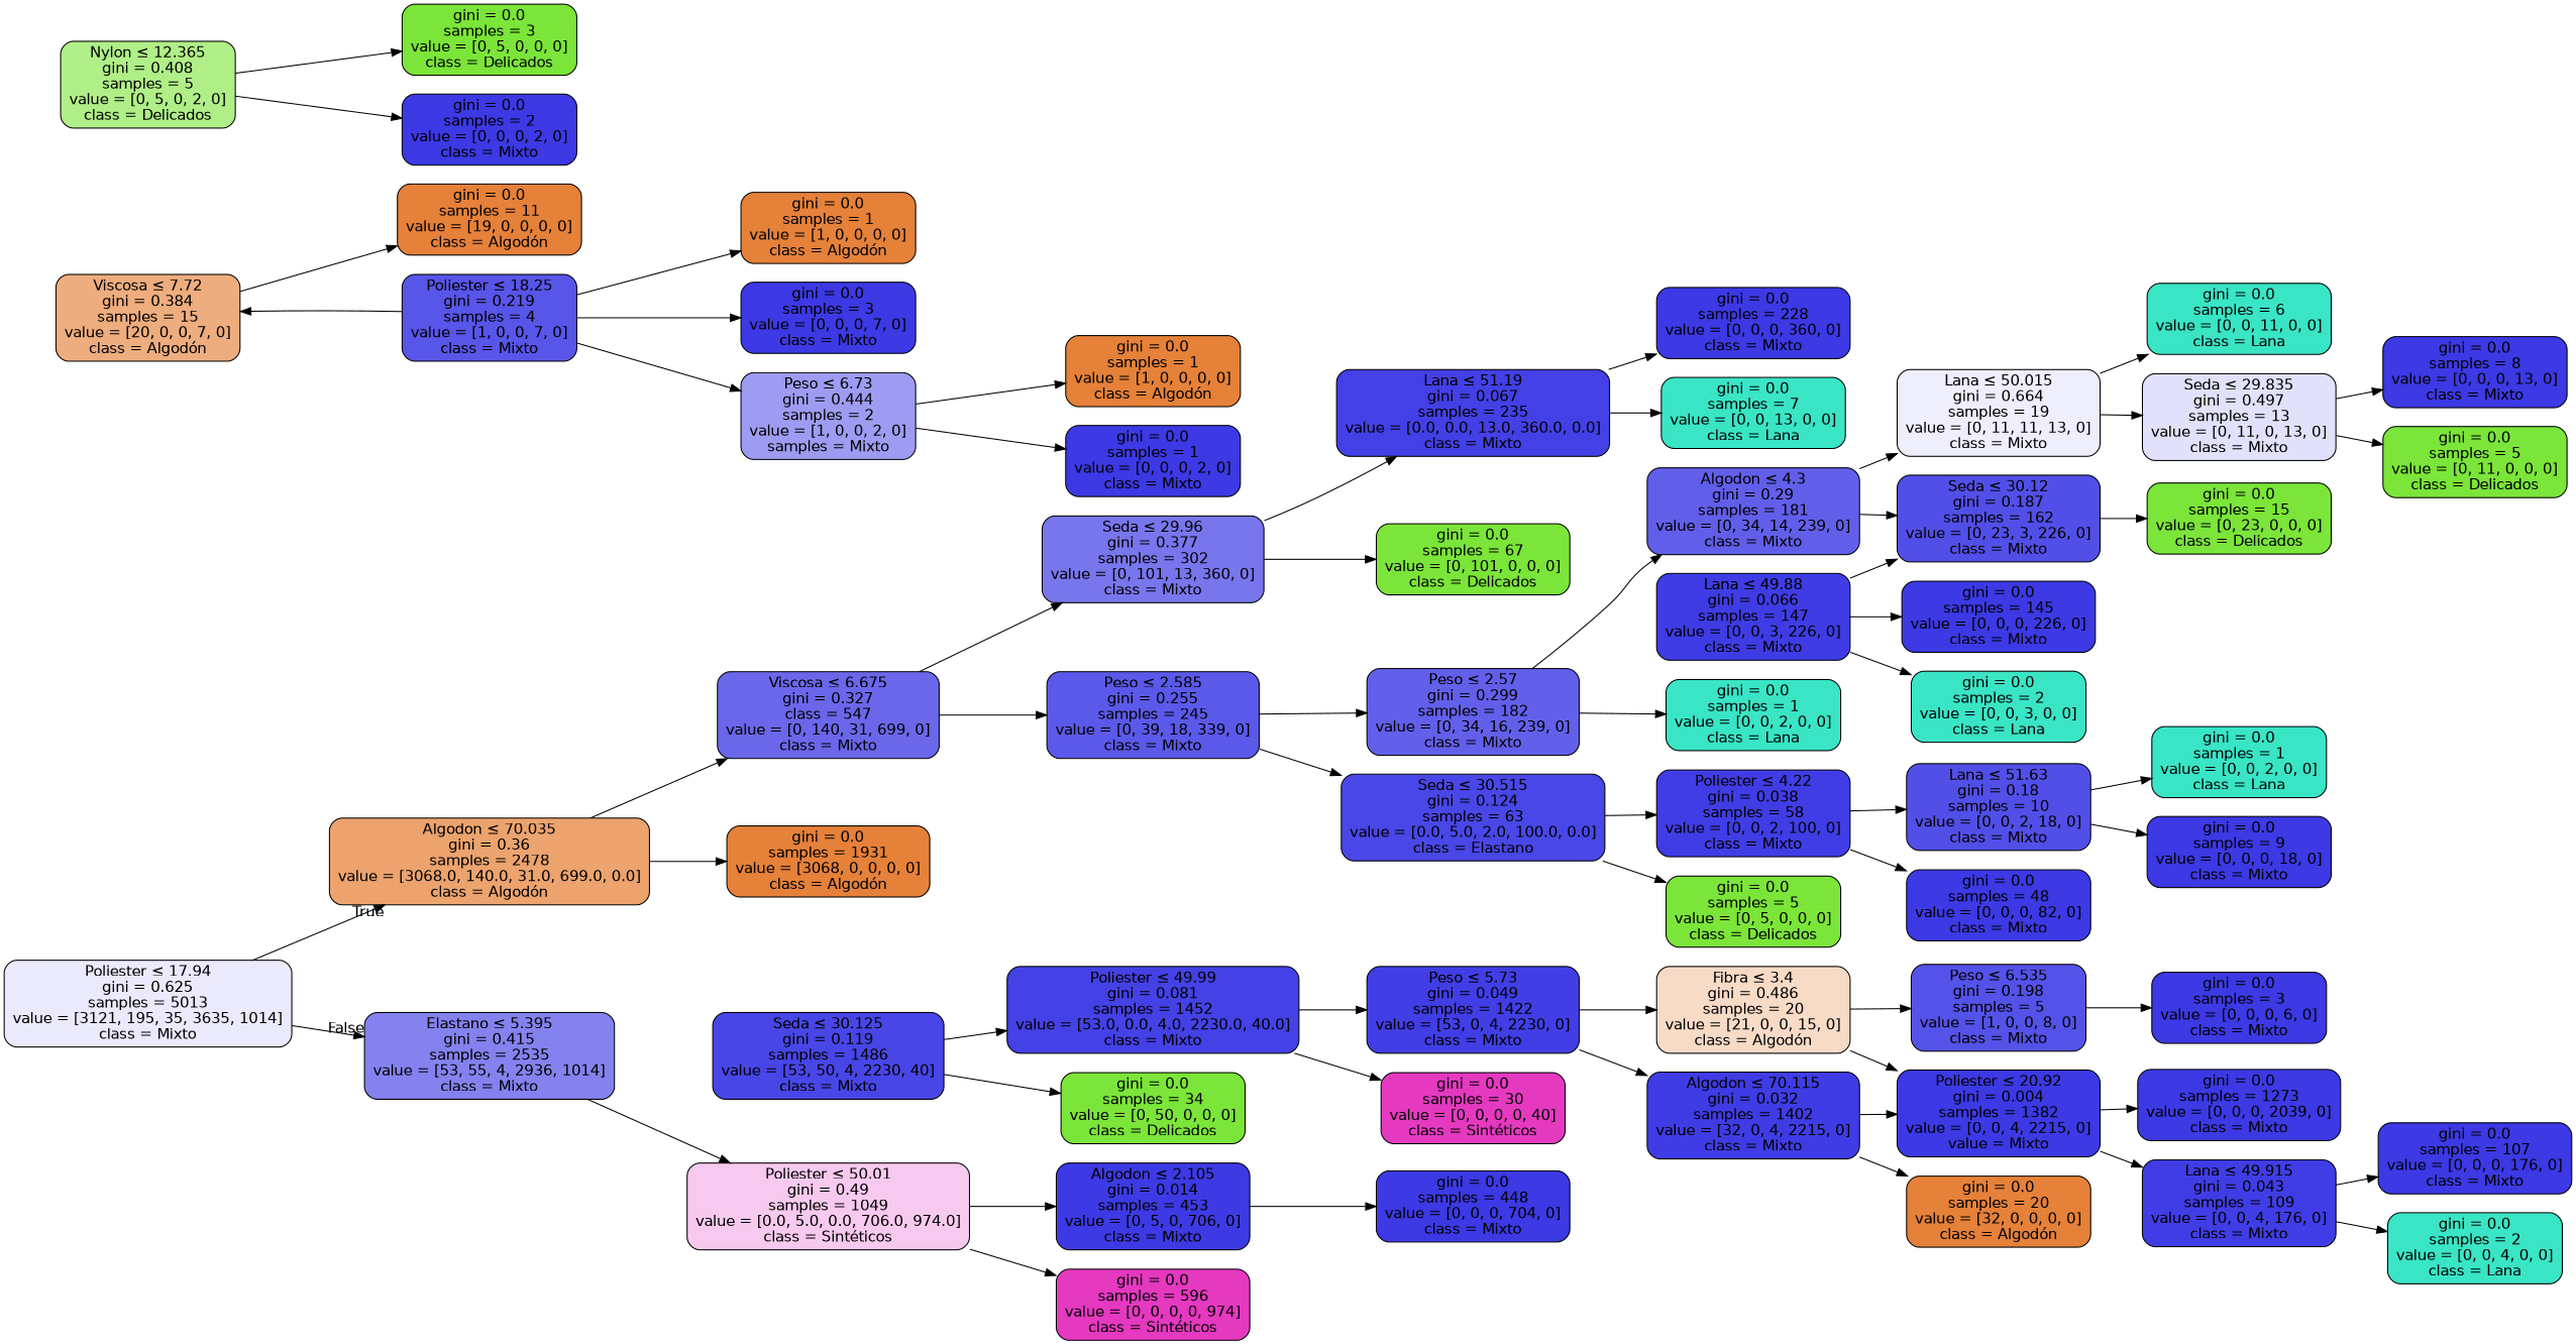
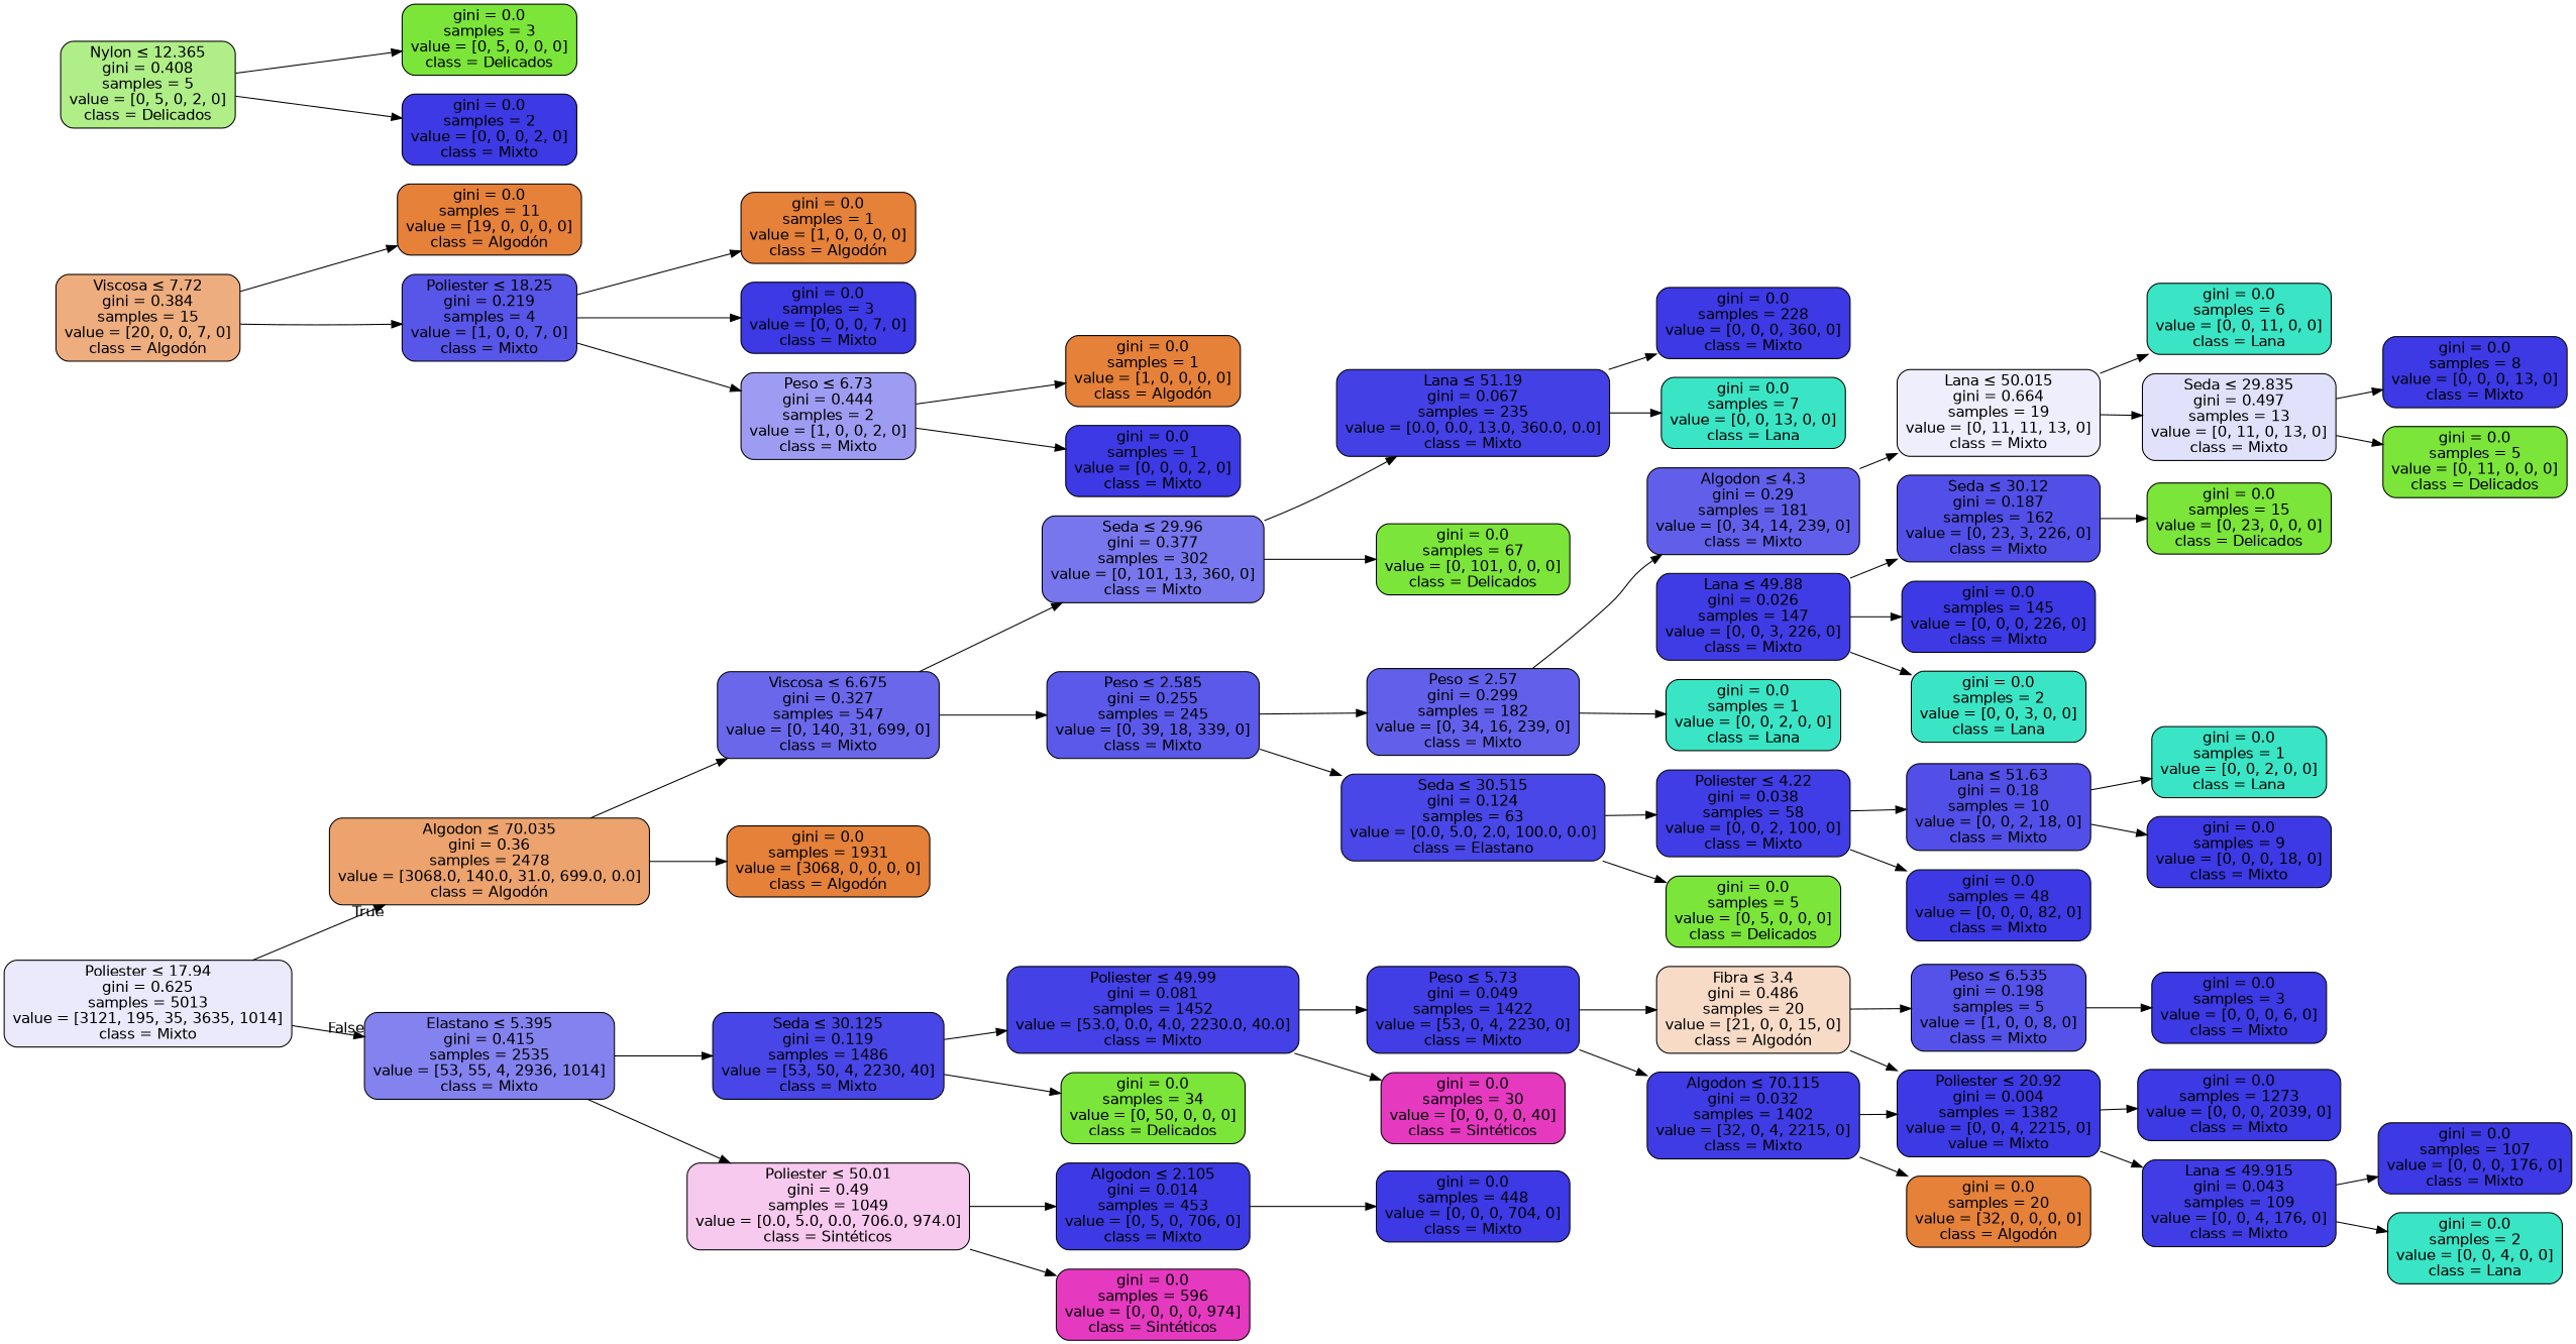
  digraph {
    rankdir=LR
    node [color=black fillcolor="#3c39e5" fontname=helvetica shape=box style="filled, rounded"]
    edge [fontname=helvetica]
    n1 [fillcolor="#eaeafc" label=<Poliester &le; 17.94<br/>gini = 0.625<br/>samples = 5013<br/>value = [3121, 195, 35, 3635, 1014]<br/>class = Mixto>]
    n2 [fillcolor="#eca36e" label=<Algodon &le; 70.035<br/>gini = 0.36<br/>samples = 2478<br/>value = [3068.0, 140.0, 31.0, 699.0, 0.0]<br/>class = Algodón>]
    n3 [fillcolor="#8482ef" label=<Elastano &le; 5.395<br/>gini = 0.415<br/>samples = 2535<br/>value = [53, 55, 4, 2936, 1014]<br/>class = Mixto>]
-   n4 [fillcolor="#6a67eb" label=<Viscosa &le; 6.675<br/>gini = 0.327<br/>class = 547<br/>value = [0, 140, 31, 699, 0]<br/>class = Mixto>]
+   n4 [fillcolor="#6a67eb" label=<Viscosa &le; 6.675<br/>gini = 0.327<br/>samples = 547<br/>value = [0, 140, 31, 699, 0]<br/>class = Mixto>]
    n5 [fillcolor="#e58139" label=<gini = 0.0<br/>samples = 1931<br/>value = [3068, 0, 0, 0, 0]<br/>class = Algodón>]
    n6 [fillcolor="#4846e7" label=<Seda &le; 30.125<br/>gini = 0.119<br/>samples = 1486<br/>value = [53, 50, 4, 2230, 40]<br/>class = Mixto>]
    n7 [fillcolor="#f8c9ee" label=<Poliester &le; 50.01<br/>gini = 0.49<br/>samples = 1049<br/>value = [0.0, 5.0, 0.0, 706.0, 974.0]<br/>class = Sintéticos>]
    n8 [fillcolor="#7876ed" label=<Seda &le; 29.96<br/>gini = 0.377<br/>samples = 302<br/>value = [0, 101, 13, 360, 0]<br/>class = Mixto>]
    n9 [fillcolor="#5b59e9" label=<Peso &le; 2.585<br/>gini = 0.255<br/>samples = 245<br/>value = [0, 39, 18, 339, 0]<br/>class = Mixto>]
    n10 [fillcolor="#4340e6" label=<Lana &le; 51.19<br/>gini = 0.067<br/>samples = 235<br/>value = [0.0, 0.0, 13.0, 360.0, 0.0]<br/>class = Mixto>]
    n11 [fillcolor="#7be539" label=<gini = 0.0<br/>samples = 67<br/>value = [0, 101, 0, 0, 0]<br/>class = Delicados>]
    n12 [fillcolor="#6260ea" label=<Peso &le; 2.57<br/>gini = 0.299<br/>samples = 182<br/>value = [0, 34, 16, 239, 0]<br/>class = Mixto>]
    n13 [fillcolor="#4947e7" label=<Seda &le; 30.515<br/>gini = 0.124<br/>samples = 63<br/>value = [0.0, 5.0, 2.0, 100.0, 0.0]<br/>class = Elastano>]
    n14 [label=<gini = 0.0<br/>samples = 228<br/>value = [0, 0, 0, 360, 0]<br/>class = Mixto>]
    n15 [fillcolor="#39e5c5" label=<gini = 0.0<br/>samples = 7<br/>value = [0, 0, 13, 0, 0]<br/>class = Lana>]
    n16 [fillcolor="#615fea" label=<Algodon &le; 4.3<br/>gini = 0.29<br/>samples = 181<br/>value = [0, 34, 14, 239, 0]<br/>class = Mixto>]
    n17 [fillcolor="#39e5c5" label=<gini = 0.0<br/>samples = 1<br/>value = [0, 0, 2, 0, 0]<br/>class = Lana>]
    n18 [fillcolor="#403de6" label=<Poliester &le; 4.22<br/>gini = 0.038<br/>samples = 58<br/>value = [0, 0, 2, 100, 0]<br/>class = Mixto>]
    n19 [fillcolor="#7be539" label=<gini = 0.0<br/>samples = 5<br/>value = [0, 5, 0, 0, 0]<br/>class = Delicados>]
    n20 [fillcolor="#efeefd" label=<Lana &le; 50.015<br/>gini = 0.664<br/>samples = 19<br/>value = [0, 11, 11, 13, 0]<br/>class = Mixto>]
    n21 [fillcolor="#524fe8" label=<Seda &le; 30.12<br/>gini = 0.187<br/>samples = 162<br/>value = [0, 23, 3, 226, 0]<br/>class = Mixto>]
    n22 [fillcolor="#e1e1fb" label=<Seda &le; 29.835<br/>gini = 0.497<br/>samples = 13<br/>value = [0, 11, 0, 13, 0]<br/>class = Mixto>]
    n23 [fillcolor="#39e5c5" label=<gini = 0.0<br/>samples = 6<br/>value = [0, 0, 11, 0, 0]<br/>class = Lana>]
    n24 [fillcolor="#7be539" label=<gini = 0.0<br/>samples = 15<br/>value = [0, 23, 0, 0, 0]<br/>class = Delicados>]
    n25 [label=<gini = 0.0<br/>samples = 8<br/>value = [0, 0, 0, 13, 0]<br/>class = Mixto>]
    n26 [fillcolor="#7be539" label=<gini = 0.0<br/>samples = 5<br/>value = [0, 11, 0, 0, 0]<br/>class = Delicados>]
-   n27 [fillcolor="#3f3ce5" label=<Lana &le; 49.88<br/>gini = 0.066<br/>samples = 147<br/>value = [0, 0, 3, 226, 0]<br/>class = Mixto>]
+   n27 [fillcolor="#3f3ce5" label=<Lana &le; 49.88<br/>gini = 0.026<br/>samples = 147<br/>value = [0, 0, 3, 226, 0]<br/>class = Mixto>]
    n28 [label=<gini = 0.0<br/>samples = 145<br/>value = [0, 0, 0, 226, 0]<br/>class = Mixto>]
    n29 [fillcolor="#39e5c5" label=<gini = 0.0<br/>samples = 2<br/>value = [0, 0, 3, 0, 0]<br/>class = Lana>]
    n30 [fillcolor="#524fe8" label=<Lana &le; 51.63<br/>gini = 0.18<br/>samples = 10<br/>value = [0, 0, 2, 18, 0]<br/>class = Mixto>]
    n31 [label=<gini = 0.0<br/>samples = 48<br/>value = [0, 0, 0, 82, 0]<br/>class = Mixto>]
    n32 [label=<gini = 0.0<br/>samples = 9<br/>value = [0, 0, 0, 18, 0]<br/>class = Mixto>]
    n33 [fillcolor="#39e5c5" label=<gini = 0.0<br/>samples = 1<br/>value = [0, 0, 2, 0, 0]<br/>class = Lana>]
    n34 [fillcolor="#4441e6" label=<Poliester &le; 49.99<br/>gini = 0.081<br/>samples = 1452<br/>value = [53.0, 0.0, 4.0, 2230.0, 40.0]<br/>class = Mixto>]
    n35 [fillcolor="#7be539" label=<gini = 0.0<br/>samples = 34<br/>value = [0, 50, 0, 0, 0]<br/>class = Delicados>]
    n36 [fillcolor="#3d3ae5" label=<Algodon &le; 2.105<br/>gini = 0.014<br/>samples = 453<br/>value = [0, 5, 0, 706, 0]<br/>class = Mixto>]
    n37 [fillcolor="#e539c0" label=<gini = 0.0<br/>samples = 596<br/>value = [0, 0, 0, 0, 974]<br/>class = Sintéticos>]
    n38 [fillcolor="#413ee6" label=<Peso &le; 5.73<br/>gini = 0.049<br/>samples = 1422<br/>value = [53, 0, 4, 2230, 0]<br/>class = Mixto>]
    n39 [fillcolor="#e539c0" label=<gini = 0.0<br/>samples = 30<br/>value = [0, 0, 0, 0, 40]<br/>class = Sintéticos>]
    n40 [fillcolor="#3f3ce5" label=<Algodon &le; 70.115<br/>gini = 0.032<br/>samples = 1402<br/>value = [32, 0, 4, 2215, 0]<br/>class = Mixto>]
    n41 [fillcolor="#f8dbc6" label=<Fibra &le; 3.4<br/>gini = 0.486<br/>samples = 20<br/>value = [21, 0, 0, 15, 0]<br/>class = Algodón>]
    n42 [label=<Poliester &le; 20.92<br/>gini = 0.004<br/>samples = 1382<br/>value = [0, 0, 4, 2215, 0]<br/>value = Mixto>]
    n43 [fillcolor="#e58139" label=<gini = 0.0<br/>samples = 20<br/>value = [32, 0, 0, 0, 0]<br/>class = Algodón>]
    n44 [fillcolor="#5452e8" label=<Peso &le; 6.535<br/>gini = 0.198<br/>samples = 5<br/>value = [1, 0, 0, 8, 0]<br/>class = Mixto>]
    n45 [fillcolor="#403de6" label=<Lana &le; 49.915<br/>gini = 0.043<br/>samples = 109<br/>value = [0, 0, 4, 176, 0]<br/>class = Mixto>]
    n46 [label=<gini = 0.0<br/>samples = 1273<br/>value = [0, 0, 0, 2039, 0]<br/>class = Mixto>]
    n47 [label=<gini = 0.0<br/>samples = 107<br/>value = [0, 0, 0, 176, 0]<br/>class = Mixto>]
    n48 [fillcolor="#39e5c5" label=<gini = 0.0<br/>samples = 2<br/>value = [0, 0, 4, 0, 0]<br/>class = Lana>]
    n49 [fillcolor="#eead7e" label=<Viscosa &le; 7.72<br/>gini = 0.384<br/>samples = 15<br/>value = [20, 0, 0, 7, 0]<br/>class = Algodón>]
    n50 [fillcolor="#e58139" label=<gini = 0.0<br/>samples = 11<br/>value = [19, 0, 0, 0, 0]<br/>class = Algodón>]
    n51 [fillcolor="#5855e9" label=<Poliester &le; 18.25<br/>gini = 0.219<br/>samples = 4<br/>value = [1, 0, 0, 7, 0]<br/>class = Mixto>]
    n52 [label=<gini = 0.0<br/>samples = 3<br/>value = [0, 0, 0, 6, 0]<br/>class = Mixto>]
    n53 [fillcolor="#e58139" label=<gini = 0.0<br/>samples = 1<br/>value = [1, 0, 0, 0, 0]<br/>class = Algodón>]
    n54 [label=<gini = 0.0<br/>samples = 3<br/>value = [0, 0, 0, 7, 0]<br/>class = Mixto>]
-   n55 [fillcolor="#9e9cf2" label=<Peso &le; 6.73<br/>gini = 0.444<br/>samples = 2<br/>value = [1, 0, 0, 2, 0]<br/>samples = Mixto>]
+   n55 [fillcolor="#9e9cf2" label=<Peso &le; 6.73<br/>gini = 0.444<br/>samples = 2<br/>value = [1, 0, 0, 2, 0]<br/>class = Mixto>]
    n56 [fillcolor="#e58139" label=<gini = 0.0<br/>samples = 1<br/>value = [1, 0, 0, 0, 0]<br/>class = Algodón>]
    n57 [label=<gini = 0.0<br/>samples = 1<br/>value = [0, 0, 0, 2, 0]<br/>class = Mixto>]
    n58 [label=<gini = 0.0<br/>samples = 448<br/>value = [0, 0, 0, 704, 0]<br/>class = Mixto>]
    n59 [fillcolor="#b0ef88" label=<Nylon &le; 12.365<br/>gini = 0.408<br/>samples = 5<br/>value = [0, 5, 0, 2, 0]<br/>class = Delicados>]
    n60 [fillcolor="#7be539" label=<gini = 0.0<br/>samples = 3<br/>value = [0, 5, 0, 0, 0]<br/>class = Delicados>]
    n61 [label=<gini = 0.0<br/>samples = 2<br/>value = [0, 0, 0, 2, 0]<br/>class = Mixto>]
    n1 -> n2 [headlabel=True labelangle=45 labeldistance=2.5]
    n1 -> n3 [headlabel=False labelangle=-45 labeldistance=2.5]
    n2 -> n4
    n2 -> n5
+   n3 -> n6
    n3 -> n7
    n4 -> n8
    n4 -> n9
    n6 -> n34
    n6 -> n35
    n7 -> n36
    n7 -> n37
    n8 -> n10
    n8 -> n11
    n9 -> n12
    n9 -> n13
    n10 -> n14
    n10 -> n15
    n12 -> n16
    n12 -> n17
    n13 -> n18
    n13 -> n19
    n16 -> n20
-   n16 -> n21
    n18 -> n30
    n18 -> n31
    n20 -> n22
    n20 -> n23
    n21 -> n24
    n22 -> n25
    n22 -> n26
    n27 -> n21
    n27 -> n28
    n27 -> n29
    n30 -> n32
    n30 -> n33
    n34 -> n38
    n34 -> n39
    n36 -> n58
    n38 -> n40
    n38 -> n41
    n40 -> n42
    n40 -> n43
    n41 -> n42
    n41 -> n44
    n42 -> n45
    n42 -> n46
    n44 -> n52
    n45 -> n47
    n45 -> n48
    n49 -> n50
-   n51 -> n49
+   n49 -> n51
    n51 -> n53
    n51 -> n54
    n51 -> n55
    n55 -> n56
    n55 -> n57
    n59 -> n60
    n59 -> n61
  }
